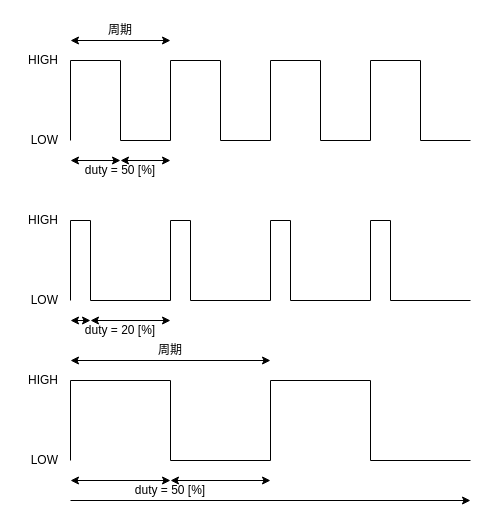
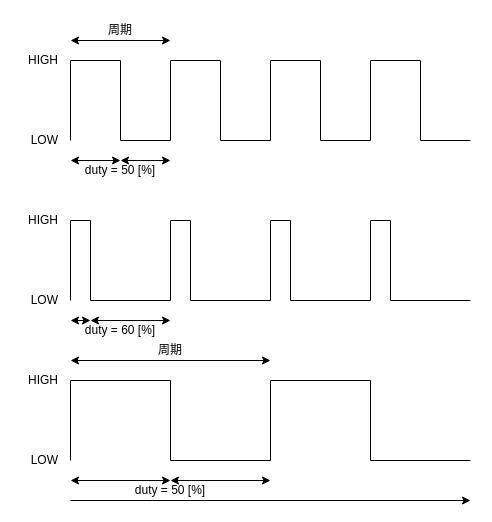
  <mxCell id="0" />
  <mxCell id="1" parent="0" />
  <mxCell id="2" value="" style="endArrow=none;html=1;rounded=0;" edge="1" parent="1"><mxGeometry width="50" height="50" relative="1" as="geometry"><mxPoint x="70" y="140" as="sourcePoint" /><mxPoint x="170" y="140" as="targetPoint" /><Array as="points"><mxPoint x="70" y="60" /><mxPoint x="120" y="60" /><mxPoint x="120" y="140" /></Array></mxGeometry></mxCell>
  <mxCell id="3" value="" style="endArrow=none;html=1;rounded=0;" edge="1" parent="1"><mxGeometry width="50" height="50" relative="1" as="geometry"><mxPoint x="170" y="140" as="sourcePoint" /><mxPoint x="270" y="140" as="targetPoint" /><Array as="points"><mxPoint x="170" y="60" /><mxPoint x="220" y="60" /><mxPoint x="220" y="140" /></Array></mxGeometry></mxCell>
  <mxCell id="4" value="" style="endArrow=none;html=1;rounded=0;" edge="1" parent="1"><mxGeometry width="50" height="50" relative="1" as="geometry"><mxPoint x="270" y="140" as="sourcePoint" /><mxPoint x="370" y="140" as="targetPoint" /><Array as="points"><mxPoint x="270" y="60" /><mxPoint x="320" y="60" /><mxPoint x="320" y="140" /></Array></mxGeometry></mxCell>
  <mxCell id="5" value="" style="endArrow=none;html=1;rounded=0;" edge="1" parent="1"><mxGeometry width="50" height="50" relative="1" as="geometry"><mxPoint x="370" y="140" as="sourcePoint" /><mxPoint x="470" y="140" as="targetPoint" /><Array as="points"><mxPoint x="370" y="60" /><mxPoint x="420" y="60" /><mxPoint x="420" y="140" /></Array></mxGeometry></mxCell>
  <mxCell id="6" value="" style="endArrow=none;html=1;rounded=0;" edge="1" parent="1"><mxGeometry width="50" height="50" relative="1" as="geometry"><mxPoint x="70" y="300" as="sourcePoint" /><mxPoint x="170" y="300" as="targetPoint" /><Array as="points"><mxPoint x="70" y="220" /><mxPoint x="90" y="220" /><mxPoint x="90" y="300" /></Array></mxGeometry></mxCell>
  <mxCell id="7" value="" style="endArrow=classic;startArrow=classic;html=1;rounded=0;" edge="1" parent="1"><mxGeometry width="50" height="50" relative="1" as="geometry"><mxPoint x="70" y="40" as="sourcePoint" /><mxPoint x="170" y="40" as="targetPoint" /></mxGeometry></mxCell>
  <mxCell id="8" value="周期" style="text;html=1;strokeColor=none;fillColor=none;align=center;verticalAlign=middle;whiteSpace=wrap;rounded=0;" vertex="1" parent="1"><mxGeometry x="70" y="20" width="100" height="20" as="geometry" /></mxCell>
  <mxCell id="9" value="" style="endArrow=none;html=1;rounded=0;" edge="1" parent="1"><mxGeometry width="50" height="50" relative="1" as="geometry"><mxPoint x="170" y="300" as="sourcePoint" /><mxPoint x="270" y="300" as="targetPoint" /><Array as="points"><mxPoint x="170" y="220" /><mxPoint x="190" y="220" /><mxPoint x="190" y="300" /></Array></mxGeometry></mxCell>
  <mxCell id="10" value="" style="endArrow=none;html=1;rounded=0;" edge="1" parent="1"><mxGeometry width="50" height="50" relative="1" as="geometry"><mxPoint x="270" y="300" as="sourcePoint" /><mxPoint x="370" y="300" as="targetPoint" /><Array as="points"><mxPoint x="270" y="220" /><mxPoint x="290" y="220" /><mxPoint x="290" y="300" /></Array></mxGeometry></mxCell>
  <mxCell id="11" value="" style="endArrow=none;html=1;rounded=0;" edge="1" parent="1"><mxGeometry width="50" height="50" relative="1" as="geometry"><mxPoint x="370" y="300" as="sourcePoint" /><mxPoint x="470" y="300" as="targetPoint" /><Array as="points"><mxPoint x="370" y="220" /><mxPoint x="390" y="220" /><mxPoint x="390" y="300" /></Array></mxGeometry></mxCell>
  <mxCell id="12" value="" style="endArrow=none;html=1;rounded=0;" edge="1" parent="1"><mxGeometry width="50" height="50" relative="1" as="geometry"><mxPoint x="70" y="460" as="sourcePoint" /><mxPoint x="270" y="460" as="targetPoint" /><Array as="points"><mxPoint x="70" y="380" /><mxPoint x="170" y="380" /><mxPoint x="170" y="460" /></Array></mxGeometry></mxCell>
  <mxCell id="13" value="" style="endArrow=none;html=1;rounded=0;" edge="1" parent="1"><mxGeometry width="50" height="50" relative="1" as="geometry"><mxPoint x="270" y="460" as="sourcePoint" /><mxPoint x="470" y="460" as="targetPoint" /><Array as="points"><mxPoint x="270" y="380" /><mxPoint x="370" y="380" /><mxPoint x="370" y="460" /></Array></mxGeometry></mxCell>
  <mxCell id="14" value="" style="endArrow=classic;startArrow=classic;html=1;rounded=0;" edge="1" parent="1"><mxGeometry width="50" height="50" relative="1" as="geometry"><mxPoint x="70" y="360" as="sourcePoint" /><mxPoint x="270" y="360" as="targetPoint" /></mxGeometry></mxCell>
  <mxCell id="15" value="周期" style="text;html=1;strokeColor=none;fillColor=none;align=center;verticalAlign=middle;whiteSpace=wrap;rounded=0;" vertex="1" parent="1"><mxGeometry x="70" y="340" width="200" height="20" as="geometry" /></mxCell>
  <mxCell id="16" value="" style="endArrow=classic;startArrow=classic;html=1;rounded=0;" edge="1" parent="1"><mxGeometry width="50" height="50" relative="1" as="geometry"><mxPoint x="70" y="160" as="sourcePoint" /><mxPoint x="120" y="160" as="targetPoint" /></mxGeometry></mxCell>
  <mxCell id="17" value="" style="endArrow=classic;startArrow=classic;html=1;rounded=0;" edge="1" parent="1"><mxGeometry width="50" height="50" relative="1" as="geometry"><mxPoint x="120" y="160" as="sourcePoint" /><mxPoint x="170" y="160" as="targetPoint" /></mxGeometry></mxCell>
  <mxCell id="18" value="duty = 50 [%]" style="text;html=1;strokeColor=none;fillColor=none;align=center;verticalAlign=middle;whiteSpace=wrap;rounded=0;" vertex="1" parent="1"><mxGeometry x="70" y="160" width="100" height="20" as="geometry" /></mxCell>
  <mxCell id="19" value="" style="endArrow=classic;startArrow=classic;html=1;rounded=0;" edge="1" parent="1"><mxGeometry width="50" height="50" relative="1" as="geometry"><mxPoint x="70" y="320" as="sourcePoint" /><mxPoint x="90" y="320" as="targetPoint" /></mxGeometry></mxCell>
  <mxCell id="20" value="" style="endArrow=classic;startArrow=classic;html=1;rounded=0;" edge="1" parent="1"><mxGeometry width="50" height="50" relative="1" as="geometry"><mxPoint x="90" y="320" as="sourcePoint" /><mxPoint x="170" y="320" as="targetPoint" /></mxGeometry></mxCell>
- <mxCell id="21" value="duty = 20 [%]" style="text;html=1;strokeColor=none;fillColor=none;align=center;verticalAlign=middle;whiteSpace=wrap;rounded=0;" vertex="1" parent="1"><mxGeometry x="70" y="320" width="100" height="20" as="geometry" /></mxCell>
+ <mxCell id="21" value="duty = 60 [%]" style="text;html=1;strokeColor=none;fillColor=none;align=center;verticalAlign=middle;whiteSpace=wrap;rounded=0;" vertex="1" parent="1"><mxGeometry x="70" y="320" width="100" height="20" as="geometry" /></mxCell>
  <mxCell id="22" value="" style="endArrow=classic;startArrow=classic;html=1;rounded=0;" edge="1" parent="1"><mxGeometry width="50" height="50" relative="1" as="geometry"><mxPoint x="70" y="480" as="sourcePoint" /><mxPoint x="170" y="480" as="targetPoint" /></mxGeometry></mxCell>
  <mxCell id="23" value="" style="endArrow=classic;startArrow=classic;html=1;rounded=0;" edge="1" parent="1"><mxGeometry width="50" height="50" relative="1" as="geometry"><mxPoint x="170" y="480" as="sourcePoint" /><mxPoint x="270" y="480" as="targetPoint" /></mxGeometry></mxCell>
  <mxCell id="24" value="duty = 50 [%]" style="text;html=1;strokeColor=none;fillColor=none;align=center;verticalAlign=middle;whiteSpace=wrap;rounded=0;" vertex="1" parent="1"><mxGeometry x="70" y="480" width="200" height="20" as="geometry" /></mxCell>
  <mxCell id="25" value="" style="endArrow=classic;html=1;rounded=0;" edge="1" parent="1"><mxGeometry width="50" height="50" relative="1" as="geometry"><mxPoint x="70" y="500" as="sourcePoint" /><mxPoint x="470" y="500" as="targetPoint" /></mxGeometry></mxCell>
  <mxCell id="26" value="HIGH" style="text;html=1;strokeColor=none;fillColor=none;align=right;verticalAlign=middle;whiteSpace=wrap;rounded=0;" vertex="1" parent="1"><mxGeometry x="20" y="50" width="40" height="20" as="geometry" /></mxCell>
  <mxCell id="27" value="LOW" style="text;html=1;strokeColor=none;fillColor=none;align=right;verticalAlign=middle;whiteSpace=wrap;rounded=0;" vertex="1" parent="1"><mxGeometry x="20" y="130" width="40" height="20" as="geometry" /></mxCell>
  <mxCell id="28" value="HIGH" style="text;html=1;strokeColor=none;fillColor=none;align=right;verticalAlign=middle;whiteSpace=wrap;rounded=0;" vertex="1" parent="1"><mxGeometry x="20" y="210" width="40" height="20" as="geometry" /></mxCell>
  <mxCell id="29" value="LOW" style="text;html=1;strokeColor=none;fillColor=none;align=right;verticalAlign=middle;whiteSpace=wrap;rounded=0;" vertex="1" parent="1"><mxGeometry x="20" y="290" width="40" height="20" as="geometry" /></mxCell>
  <mxCell id="30" value="HIGH" style="text;html=1;strokeColor=none;fillColor=none;align=right;verticalAlign=middle;whiteSpace=wrap;rounded=0;" vertex="1" parent="1"><mxGeometry x="20" y="370" width="40" height="20" as="geometry" /></mxCell>
  <mxCell id="31" value="LOW" style="text;html=1;strokeColor=none;fillColor=none;align=right;verticalAlign=middle;whiteSpace=wrap;rounded=0;" vertex="1" parent="1"><mxGeometry x="20" y="450" width="40" height="20" as="geometry" /></mxCell>
